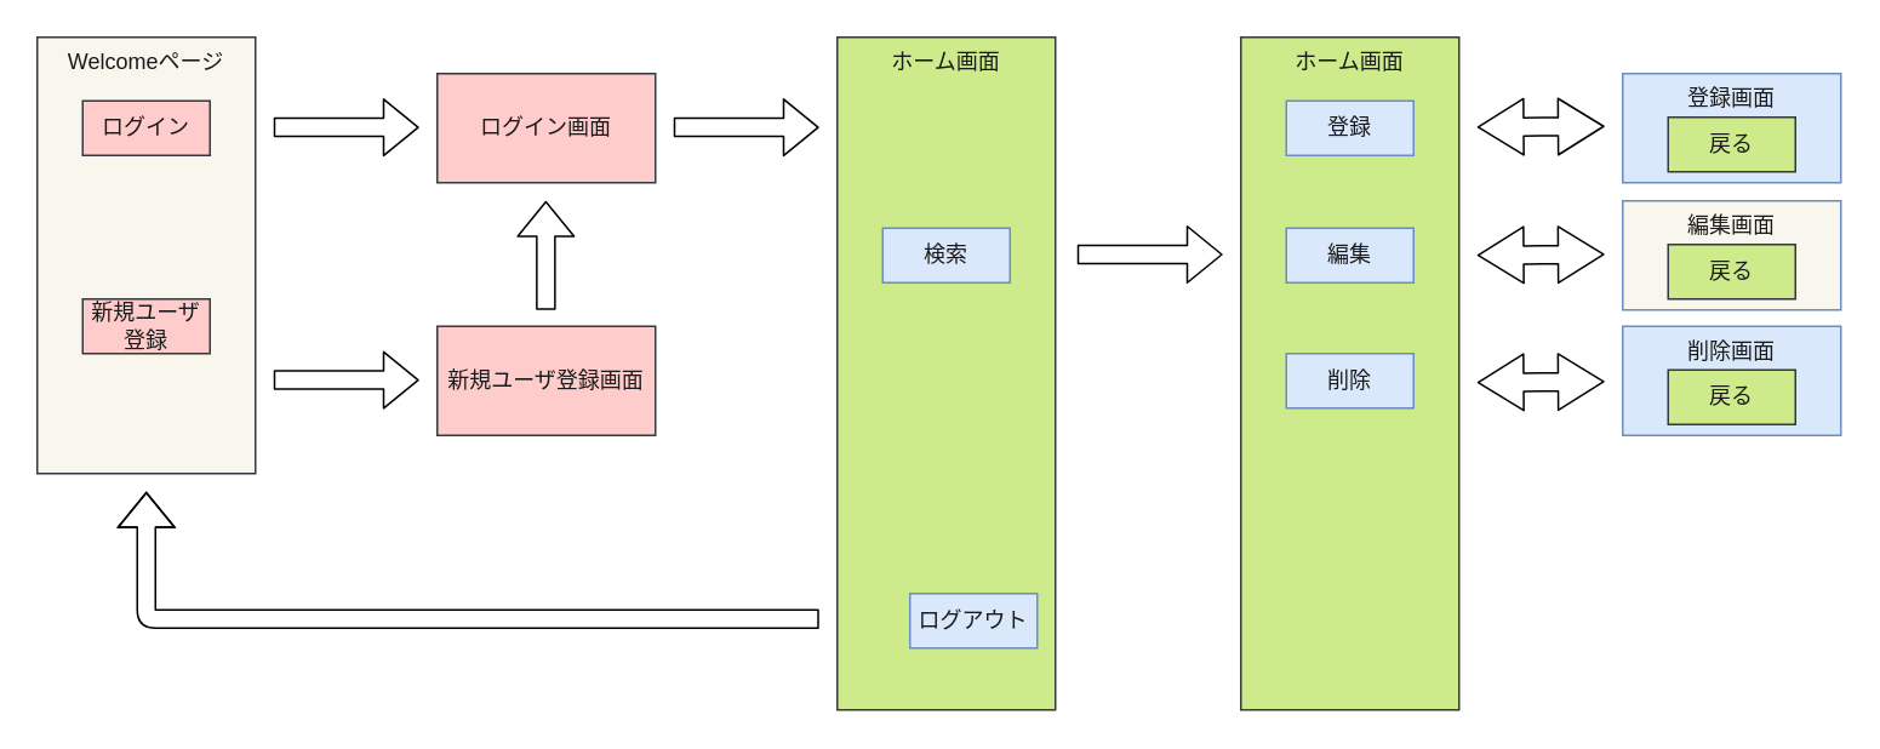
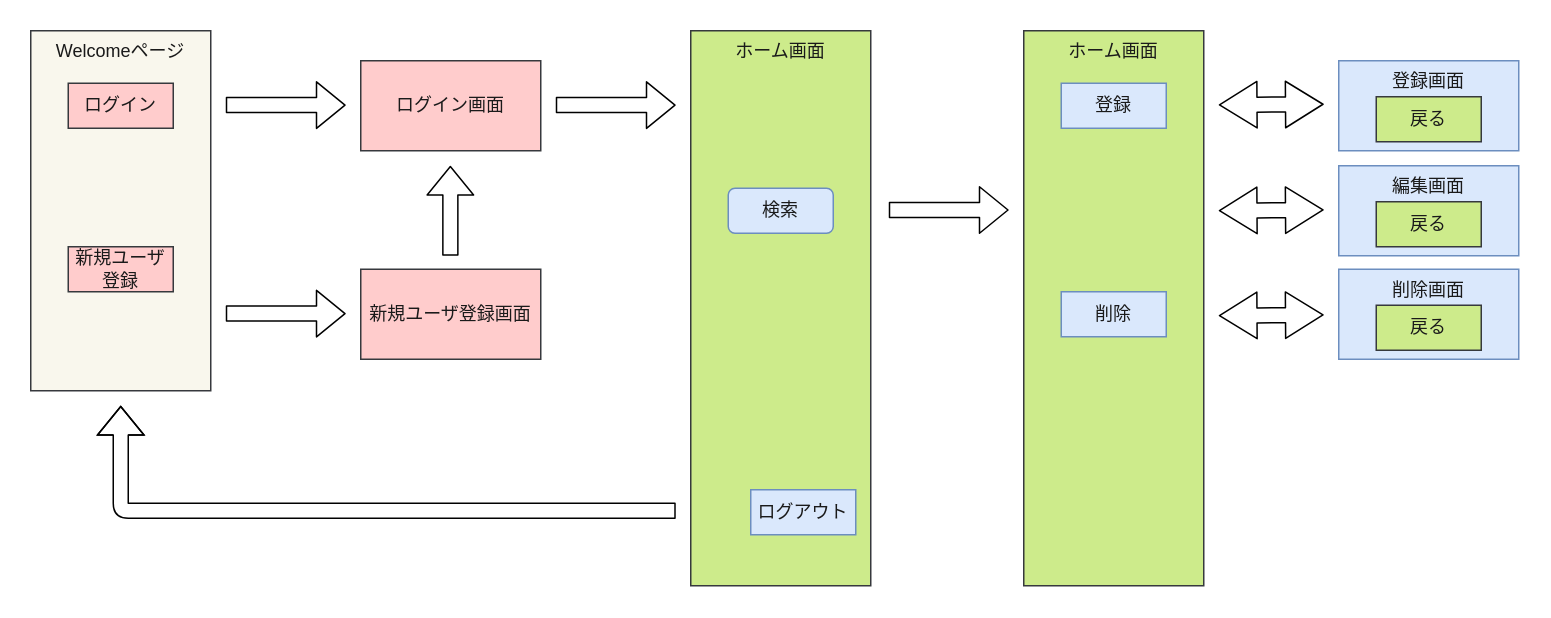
  <mxCell id="0" />
  <mxCell id="1" parent="0" />
  <mxCell id="2" value="&lt;font color=&quot;#1a1a1a&quot;&gt;Welcomeページ&lt;/font&gt;" style="whiteSpace=wrap;html=1;labelBackgroundColor=none;fontSize=12;fillColor=#f9f7ed;strokeColor=#36393d;verticalAlign=top;" parent="1" vertex="1"><mxGeometry x="20" y="20" width="120" height="240" as="geometry" /></mxCell>
  <mxCell id="3" value="&lt;font color=&quot;#1a1a1a&quot; style=&quot;font-size: 12px;&quot;&gt;新規ユーザ&lt;br&gt;登録&lt;/font&gt;" style="whiteSpace=wrap;html=1;fillColor=#ffcccc;strokeColor=#36393d;fontSize=11;" parent="1" vertex="1"><mxGeometry x="45" y="164" width="70" height="30" as="geometry" /></mxCell>
  <mxCell id="4" value="&lt;font color=&quot;#1a1a1a&quot;&gt;ログイン画面&lt;/font&gt;" style="whiteSpace=wrap;html=1;fillColor=#ffcccc;strokeColor=#36393d;" parent="1" vertex="1"><mxGeometry x="240" y="40" width="120" height="60" as="geometry" /></mxCell>
  <mxCell id="5" value="&lt;font color=&quot;#1a1a1a&quot;&gt;ホーム画面&lt;br&gt;&lt;/font&gt;" style="whiteSpace=wrap;html=1;fillColor=#cdeb8b;strokeColor=#36393d;verticalAlign=top;" parent="1" vertex="1"><mxGeometry x="460" y="20" width="120" height="370" as="geometry" /></mxCell>
- <mxCell id="6" value="&lt;span style=&quot;font-family: &amp;quot;Noto Sans JP&amp;quot;, &amp;quot;ヒラギノ角ゴ Pro W3&amp;quot;, &amp;quot;Hiragino Kaku Gothic Pro&amp;quot;, メイリオ, Meiryo, YuGothic, 游ゴシック, &amp;quot;ＭＳ Ｐゴシック&amp;quot;, &amp;quot;MS PGothic&amp;quot;, arial, sans-serif; text-align: left;&quot;&gt;&lt;font style=&quot;font-size: 12px;&quot; color=&quot;#1a1a1a&quot;&gt;検索&lt;/font&gt;&lt;/span&gt;" style="whiteSpace=wrap;html=1;fillColor=#dae8fc;strokeColor=#6c8ebf;" parent="1" vertex="1"><mxGeometry x="485" y="125" width="70" height="30" as="geometry" /></mxCell>
+ <mxCell id="6" value="&lt;span style=&quot;font-family: &amp;quot;Noto Sans JP&amp;quot;, &amp;quot;ヒラギノ角ゴ Pro W3&amp;quot;, &amp;quot;Hiragino Kaku Gothic Pro&amp;quot;, メイリオ, Meiryo, YuGothic, 游ゴシック, &amp;quot;ＭＳ Ｐゴシック&amp;quot;, &amp;quot;MS PGothic&amp;quot;, arial, sans-serif; text-align: left;&quot;&gt;&lt;font style=&quot;font-size: 12px;&quot; color=&quot;#1a1a1a&quot;&gt;検索&lt;/font&gt;&lt;/span&gt;" style="whiteSpace=wrap;html=1;fillColor=#dae8fc;strokeColor=#6c8ebf;rounded=1;" parent="1" vertex="1"><mxGeometry x="485" y="125" width="70" height="30" as="geometry" /></mxCell>
  <mxCell id="7" value="&lt;span style=&quot;font-family: &amp;quot;Noto Sans JP&amp;quot;, &amp;quot;ヒラギノ角ゴ Pro W3&amp;quot;, &amp;quot;Hiragino Kaku Gothic Pro&amp;quot;, メイリオ, Meiryo, YuGothic, 游ゴシック, &amp;quot;ＭＳ Ｐゴシック&amp;quot;, &amp;quot;MS PGothic&amp;quot;, arial, sans-serif; text-align: left;&quot;&gt;&lt;font style=&quot;font-size: 12px;&quot; color=&quot;#1a1a1a&quot;&gt;登録画面&lt;/font&gt;&lt;/span&gt;" style="whiteSpace=wrap;html=1;fillColor=#dae8fc;strokeColor=#6c8ebf;verticalAlign=top;" parent="1" vertex="1"><mxGeometry x="892" y="40" width="120" height="60" as="geometry" /></mxCell>
- <mxCell id="8" value="&lt;span style=&quot;font-family: &amp;quot;Noto Sans JP&amp;quot;, &amp;quot;ヒラギノ角ゴ Pro W3&amp;quot;, &amp;quot;Hiragino Kaku Gothic Pro&amp;quot;, メイリオ, Meiryo, YuGothic, 游ゴシック, &amp;quot;ＭＳ Ｐゴシック&amp;quot;, &amp;quot;MS PGothic&amp;quot;, arial, sans-serif; text-align: left;&quot;&gt;&lt;font style=&quot;font-size: 12px;&quot; color=&quot;#1a1a1a&quot;&gt;編集画面&lt;/font&gt;&lt;/span&gt;" style="whiteSpace=wrap;html=1;fillColor=#f9f7ed;strokeColor=#6c8ebf;verticalAlign=top;" parent="1" vertex="1"><mxGeometry x="892" y="110" width="120" height="60" as="geometry" /></mxCell>
+ <mxCell id="8" value="&lt;span style=&quot;font-family: &amp;quot;Noto Sans JP&amp;quot;, &amp;quot;ヒラギノ角ゴ Pro W3&amp;quot;, &amp;quot;Hiragino Kaku Gothic Pro&amp;quot;, メイリオ, Meiryo, YuGothic, 游ゴシック, &amp;quot;ＭＳ Ｐゴシック&amp;quot;, &amp;quot;MS PGothic&amp;quot;, arial, sans-serif; text-align: left;&quot;&gt;&lt;font style=&quot;font-size: 12px;&quot; color=&quot;#1a1a1a&quot;&gt;編集画面&lt;/font&gt;&lt;/span&gt;" style="whiteSpace=wrap;html=1;fillColor=#dae8fc;strokeColor=#6c8ebf;verticalAlign=top;" parent="1" vertex="1"><mxGeometry x="892" y="110" width="120" height="60" as="geometry" /></mxCell>
  <mxCell id="9" value="&lt;span style=&quot;font-family: &amp;quot;Noto Sans JP&amp;quot;, &amp;quot;ヒラギノ角ゴ Pro W3&amp;quot;, &amp;quot;Hiragino Kaku Gothic Pro&amp;quot;, メイリオ, Meiryo, YuGothic, 游ゴシック, &amp;quot;ＭＳ Ｐゴシック&amp;quot;, &amp;quot;MS PGothic&amp;quot;, arial, sans-serif; text-align: left;&quot;&gt;&lt;font style=&quot;font-size: 12px;&quot; color=&quot;#1a1a1a&quot;&gt;削除画面&lt;/font&gt;&lt;/span&gt;" style="whiteSpace=wrap;html=1;fillColor=#dae8fc;strokeColor=#6c8ebf;verticalAlign=top;" parent="1" vertex="1"><mxGeometry x="892" y="179" width="120" height="60" as="geometry" /></mxCell>
  <mxCell id="10" value="&lt;font color=&quot;#1a1a1a&quot;&gt;ログイン&lt;/font&gt;" style="whiteSpace=wrap;html=1;fillColor=#ffcccc;strokeColor=#36393d;" parent="1" vertex="1"><mxGeometry x="45" y="55" width="70" height="30" as="geometry" /></mxCell>
  <mxCell id="11" value="&lt;span style=&quot;color: rgb(26, 26, 26);&quot;&gt;&lt;font style=&quot;font-size: 12px;&quot;&gt;新規ユーザ登録画面&lt;/font&gt;&lt;/span&gt;" style="whiteSpace=wrap;html=1;fillColor=#ffcccc;strokeColor=#36393d;" parent="1" vertex="1"><mxGeometry x="240" y="179" width="120" height="60" as="geometry" /></mxCell>
  <mxCell id="12" value="" style="edgeStyle=none;orthogonalLoop=1;jettySize=auto;html=1;fontSize=12;fontColor=#1A1A1A;shape=flexArrow;" parent="1" edge="1"><mxGeometry width="100" relative="1" as="geometry"><mxPoint x="150" y="69.57" as="sourcePoint" /><mxPoint x="230" y="69.57" as="targetPoint" /><Array as="points" /></mxGeometry></mxCell>
  <mxCell id="13" value="&lt;span style=&quot;font-family: &amp;quot;Noto Sans JP&amp;quot;, &amp;quot;ヒラギノ角ゴ Pro W3&amp;quot;, &amp;quot;Hiragino Kaku Gothic Pro&amp;quot;, メイリオ, Meiryo, YuGothic, 游ゴシック, &amp;quot;ＭＳ Ｐゴシック&amp;quot;, &amp;quot;MS PGothic&amp;quot;, arial, sans-serif; text-align: left;&quot;&gt;&lt;font style=&quot;font-size: 12px;&quot; color=&quot;#1a1a1a&quot;&gt;戻る&lt;/font&gt;&lt;/span&gt;" style="whiteSpace=wrap;html=1;fillColor=#cdeb8b;strokeColor=#36393d;" parent="1" vertex="1"><mxGeometry x="917" y="64" width="70" height="30" as="geometry" /></mxCell>
  <mxCell id="14" value="&lt;span style=&quot;font-family: &amp;quot;Noto Sans JP&amp;quot;, &amp;quot;ヒラギノ角ゴ Pro W3&amp;quot;, &amp;quot;Hiragino Kaku Gothic Pro&amp;quot;, メイリオ, Meiryo, YuGothic, 游ゴシック, &amp;quot;ＭＳ Ｐゴシック&amp;quot;, &amp;quot;MS PGothic&amp;quot;, arial, sans-serif; text-align: left;&quot;&gt;&lt;font style=&quot;font-size: 12px;&quot; color=&quot;#1a1a1a&quot;&gt;戻る&lt;/font&gt;&lt;/span&gt;" style="whiteSpace=wrap;html=1;fillColor=#cdeb8b;strokeColor=#36393d;" parent="1" vertex="1"><mxGeometry x="917" y="134" width="70" height="30" as="geometry" /></mxCell>
  <mxCell id="15" value="&lt;span style=&quot;font-family: &amp;quot;Noto Sans JP&amp;quot;, &amp;quot;ヒラギノ角ゴ Pro W3&amp;quot;, &amp;quot;Hiragino Kaku Gothic Pro&amp;quot;, メイリオ, Meiryo, YuGothic, 游ゴシック, &amp;quot;ＭＳ Ｐゴシック&amp;quot;, &amp;quot;MS PGothic&amp;quot;, arial, sans-serif; text-align: left;&quot;&gt;&lt;font style=&quot;font-size: 12px;&quot; color=&quot;#1a1a1a&quot;&gt;戻る&lt;/font&gt;&lt;/span&gt;" style="whiteSpace=wrap;html=1;fillColor=#cdeb8b;strokeColor=#36393d;" parent="1" vertex="1"><mxGeometry x="917" y="203" width="70" height="30" as="geometry" /></mxCell>
  <mxCell id="16" value="&lt;span style=&quot;font-family: &amp;quot;Noto Sans JP&amp;quot;, &amp;quot;ヒラギノ角ゴ Pro W3&amp;quot;, &amp;quot;Hiragino Kaku Gothic Pro&amp;quot;, メイリオ, Meiryo, YuGothic, 游ゴシック, &amp;quot;ＭＳ Ｐゴシック&amp;quot;, &amp;quot;MS PGothic&amp;quot;, arial, sans-serif; text-align: left;&quot;&gt;&lt;font style=&quot;font-size: 12px;&quot; color=&quot;#1a1a1a&quot;&gt;ログアウト&lt;/font&gt;&lt;/span&gt;" style="whiteSpace=wrap;html=1;fillColor=#dae8fc;strokeColor=#6c8ebf;" parent="1" vertex="1"><mxGeometry x="500" y="326" width="70" height="30" as="geometry" /></mxCell>
  <mxCell id="17" value="" style="edgeStyle=none;orthogonalLoop=1;jettySize=auto;html=1;fontSize=12;fontColor=#1A1A1A;shape=flexArrow;" parent="1" edge="1"><mxGeometry width="100" relative="1" as="geometry"><mxPoint x="150" y="208.57" as="sourcePoint" /><mxPoint x="230" y="208.57" as="targetPoint" /><Array as="points" /></mxGeometry></mxCell>
  <mxCell id="18" value="" style="edgeStyle=none;orthogonalLoop=1;jettySize=auto;html=1;endArrow=classic;startArrow=classic;endSize=8;startSize=8;fontSize=12;fontColor=#1A1A1A;shape=flexArrow;" parent="1" edge="1"><mxGeometry width="100" relative="1" as="geometry"><mxPoint x="812" y="69.47" as="sourcePoint" /><mxPoint x="882" y="69" as="targetPoint" /><Array as="points" /></mxGeometry></mxCell>
  <mxCell id="19" value="" style="edgeStyle=none;orthogonalLoop=1;jettySize=auto;html=1;fontSize=12;fontColor=#1A1A1A;shape=flexArrow;" parent="1" edge="1"><mxGeometry width="100" relative="1" as="geometry"><mxPoint x="299.74" y="170" as="sourcePoint" /><mxPoint x="299.74" y="110" as="targetPoint" /><Array as="points" /></mxGeometry></mxCell>
  <mxCell id="20" value="" style="edgeStyle=none;orthogonalLoop=1;jettySize=auto;html=1;fontSize=12;fontColor=#1A1A1A;shape=flexArrow;" parent="1" edge="1"><mxGeometry width="100" relative="1" as="geometry"><mxPoint x="450" y="340" as="sourcePoint" /><mxPoint x="80" y="270" as="targetPoint" /><Array as="points"><mxPoint x="80" y="340" /></Array></mxGeometry></mxCell>
  <mxCell id="21" value="" style="edgeStyle=none;orthogonalLoop=1;jettySize=auto;html=1;fontSize=12;fontColor=#1A1A1A;shape=flexArrow;" parent="1" edge="1"><mxGeometry width="100" relative="1" as="geometry"><mxPoint x="370" y="69.57" as="sourcePoint" /><mxPoint x="450" y="69.57" as="targetPoint" /><Array as="points" /></mxGeometry></mxCell>
  <mxCell id="22" value="" style="edgeStyle=none;orthogonalLoop=1;jettySize=auto;html=1;endArrow=classic;startArrow=classic;endSize=8;startSize=8;fontSize=12;fontColor=#1A1A1A;shape=flexArrow;" parent="1" edge="1"><mxGeometry width="100" relative="1" as="geometry"><mxPoint x="812" y="139.94" as="sourcePoint" /><mxPoint x="882" y="139.47" as="targetPoint" /><Array as="points" /></mxGeometry></mxCell>
  <mxCell id="23" value="" style="edgeStyle=none;orthogonalLoop=1;jettySize=auto;html=1;endArrow=classic;startArrow=classic;endSize=8;startSize=8;fontSize=12;fontColor=#1A1A1A;shape=flexArrow;" parent="1" edge="1"><mxGeometry width="100" relative="1" as="geometry"><mxPoint x="812" y="209.94" as="sourcePoint" /><mxPoint x="882" y="209.47" as="targetPoint" /><Array as="points" /></mxGeometry></mxCell>
  <mxCell id="24" value="" style="edgeStyle=none;orthogonalLoop=1;jettySize=auto;html=1;fontSize=12;fontColor=#1A1A1A;shape=flexArrow;" edge="1" parent="1"><mxGeometry width="100" relative="1" as="geometry"><mxPoint x="592" y="139.5" as="sourcePoint" /><mxPoint x="672" y="139.5" as="targetPoint" /><Array as="points" /></mxGeometry></mxCell>
  <mxCell id="25" value="&lt;font color=&quot;#1a1a1a&quot;&gt;ホーム画面&lt;br&gt;&lt;/font&gt;" style="whiteSpace=wrap;html=1;fillColor=#cdeb8b;strokeColor=#36393d;verticalAlign=top;" vertex="1" parent="1"><mxGeometry x="682" y="20" width="120" height="370" as="geometry" /></mxCell>
  <mxCell id="26" value="&lt;span style=&quot;font-family: &amp;quot;Noto Sans JP&amp;quot;, &amp;quot;ヒラギノ角ゴ Pro W3&amp;quot;, &amp;quot;Hiragino Kaku Gothic Pro&amp;quot;, メイリオ, Meiryo, YuGothic, 游ゴシック, &amp;quot;ＭＳ Ｐゴシック&amp;quot;, &amp;quot;MS PGothic&amp;quot;, arial, sans-serif; text-align: left;&quot;&gt;&lt;font style=&quot;font-size: 12px;&quot; color=&quot;#1a1a1a&quot;&gt;登録&lt;/font&gt;&lt;/span&gt;" style="whiteSpace=wrap;html=1;fillColor=#dae8fc;strokeColor=#6c8ebf;" vertex="1" parent="1"><mxGeometry x="707" y="55" width="70" height="30" as="geometry" /></mxCell>
- <mxCell id="27" value="&lt;span style=&quot;font-family: &amp;quot;Noto Sans JP&amp;quot;, &amp;quot;ヒラギノ角ゴ Pro W3&amp;quot;, &amp;quot;Hiragino Kaku Gothic Pro&amp;quot;, メイリオ, Meiryo, YuGothic, 游ゴシック, &amp;quot;ＭＳ Ｐゴシック&amp;quot;, &amp;quot;MS PGothic&amp;quot;, arial, sans-serif; text-align: left;&quot;&gt;&lt;font style=&quot;font-size: 12px;&quot; color=&quot;#1a1a1a&quot;&gt;編集&lt;/font&gt;&lt;/span&gt;" style="whiteSpace=wrap;html=1;fillColor=#dae8fc;strokeColor=#6c8ebf;" vertex="1" parent="1"><mxGeometry x="707" y="125" width="70" height="30" as="geometry" /></mxCell>
  <mxCell id="28" value="&lt;span style=&quot;font-family: &amp;quot;Noto Sans JP&amp;quot;, &amp;quot;ヒラギノ角ゴ Pro W3&amp;quot;, &amp;quot;Hiragino Kaku Gothic Pro&amp;quot;, メイリオ, Meiryo, YuGothic, 游ゴシック, &amp;quot;ＭＳ Ｐゴシック&amp;quot;, &amp;quot;MS PGothic&amp;quot;, arial, sans-serif; text-align: left;&quot;&gt;&lt;font style=&quot;font-size: 12px;&quot; color=&quot;#1a1a1a&quot;&gt;削除&lt;/font&gt;&lt;/span&gt;" style="whiteSpace=wrap;html=1;fillColor=#dae8fc;strokeColor=#6c8ebf;" vertex="1" parent="1"><mxGeometry x="707" y="194" width="70" height="30" as="geometry" /></mxCell>
